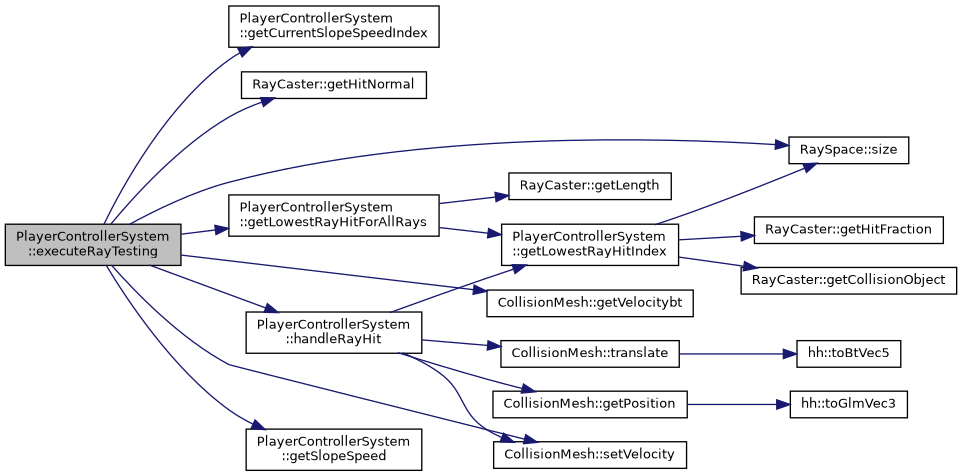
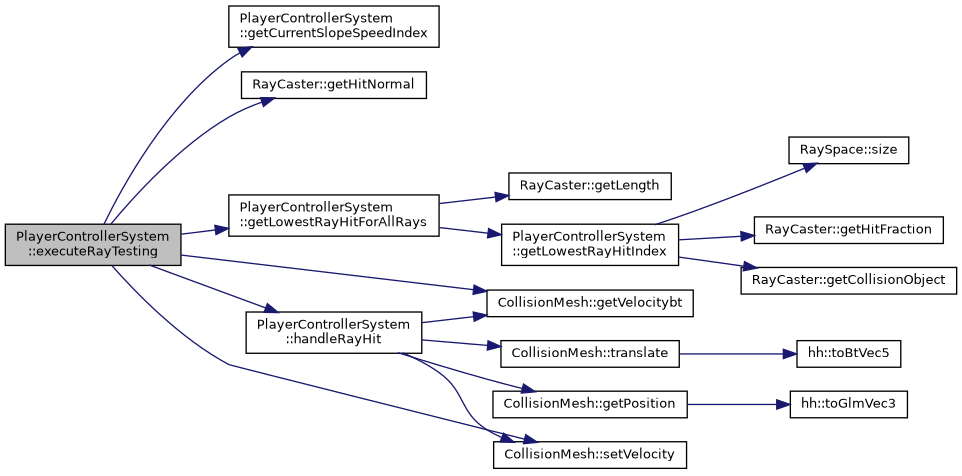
  digraph {
    fontname="DejaVu Sans"
    rankdir=LR
    node [color=black fillcolor=white fontname="DejaVu Sans" fontsize=10 shape=record style=filled]
    edge [color=midnightblue fontname="DejaVu Sans" fontsize=10 labelfontname=Helvetica labelfontsize=10 style=solid]
    n1 [fillcolor=grey75 fontcolor=black height=0.2 label="PlayerControllerSystem\l::executeRayTesting" width=0.4]
    n2 [height=0.2 label="PlayerControllerSystem\l::getCurrentSlopeSpeedIndex" width=0.4]
    n3 [height=0.2 label="RayCaster::getHitNormal" width=0.4]
    n4 [height=0.2 label="PlayerControllerSystem\l::getLowestRayHitForAllRays" width=0.4]
    n5 [height=0.2 label="RaySpace::size" width=0.4]
-   n6 [height=0.2 label="PlayerControllerSystem\l::getSlopeSpeed" width=0.4]
    n7 [height=0.2 label="CollisionMesh::getVelocitybt" width=0.4]
    n8 [height=0.2 label="PlayerControllerSystem\l::handleRayHit" width=0.4]
    n9 [height=0.2 label="CollisionMesh::setVelocity" width=0.4]
    n10 [height=0.2 label="RayCaster::getLength" width=0.4]
    n11 [height=0.2 label="PlayerControllerSystem\l::getLowestRayHitIndex" width=0.4]
    n12 [height=0.2 label="CollisionMesh::getPosition" width=0.4]
    n13 [height=0.2 label="CollisionMesh::translate" width=0.4]
    n14 [height=0.2 label="hh::toGlmVec3" width=0.4]
    n15 [height=0.2 label="RayCaster::getCollisionObject" width=0.4]
    n16 [height=0.2 label="RayCaster::getHitFraction" width=0.4]
    n17 [height=0.2 label="hh::toBtVec5" width=0.4]
    n1 -> n2
    n1 -> n3
    n1 -> n4
-   n1 -> n5
-   n1 -> n6
    n1 -> n7
    n1 -> n8
    n1 -> n9
    n4 -> n10
    n4 -> n11
-   n8 -> n11
+   n8 -> n7
    n8 -> n9
    n8 -> n12
    n8 -> n13
    n11 -> n5
    n11 -> n15
    n11 -> n16
    n12 -> n14
    n13 -> n17
  }
